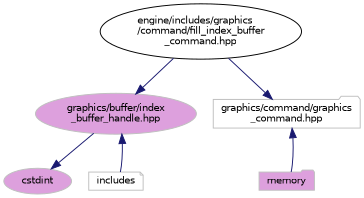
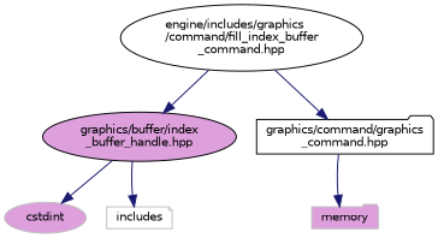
  digraph {
    node [color=black fillcolor=white fontname=Helvetica fontsize=10 shape=ellipse style=filled]
    edge [color=midnightblue fontname=Helvetica fontsize=10 labelfontname=Helvetica labelfontsize=10 style=solid]
    n1 [fontcolor=black height=0.2 label="engine/includes/graphics\l/command/fill_index_buffer\l_command.hpp" width=0.4]
-   n2 [color=grey75 fillcolor=plum height=0.2 label="graphics/buffer/index\l_buffer_handle.hpp" width=0.4]
-   n3 [color=grey75 height=0.2 label="graphics/command/graphics\l_command.hpp" shape=folder width=0.4]
+   n2 [fillcolor=plum height=0.2 label="graphics/buffer/index\l_buffer_handle.hpp" width=0.4]
+   n3 [height=0.2 label="graphics/command/graphics\l_command.hpp" shape=folder width=0.4]
    n4 [color=grey75 fillcolor=plum height=0.2 label=cstdint width=0.4]
    n5 [color=grey75 height=0.2 label=includes shape=note width=0.4]
    n6 [color=grey75 fillcolor=plum height=0.2 label=memory shape=folder width=0.4]
    n1 -> n2
    n1 -> n3
    n2 -> n4
-   n5 -> n2
-   n6 -> n3
+   n2 -> n5
+   n3 -> n6
  }
